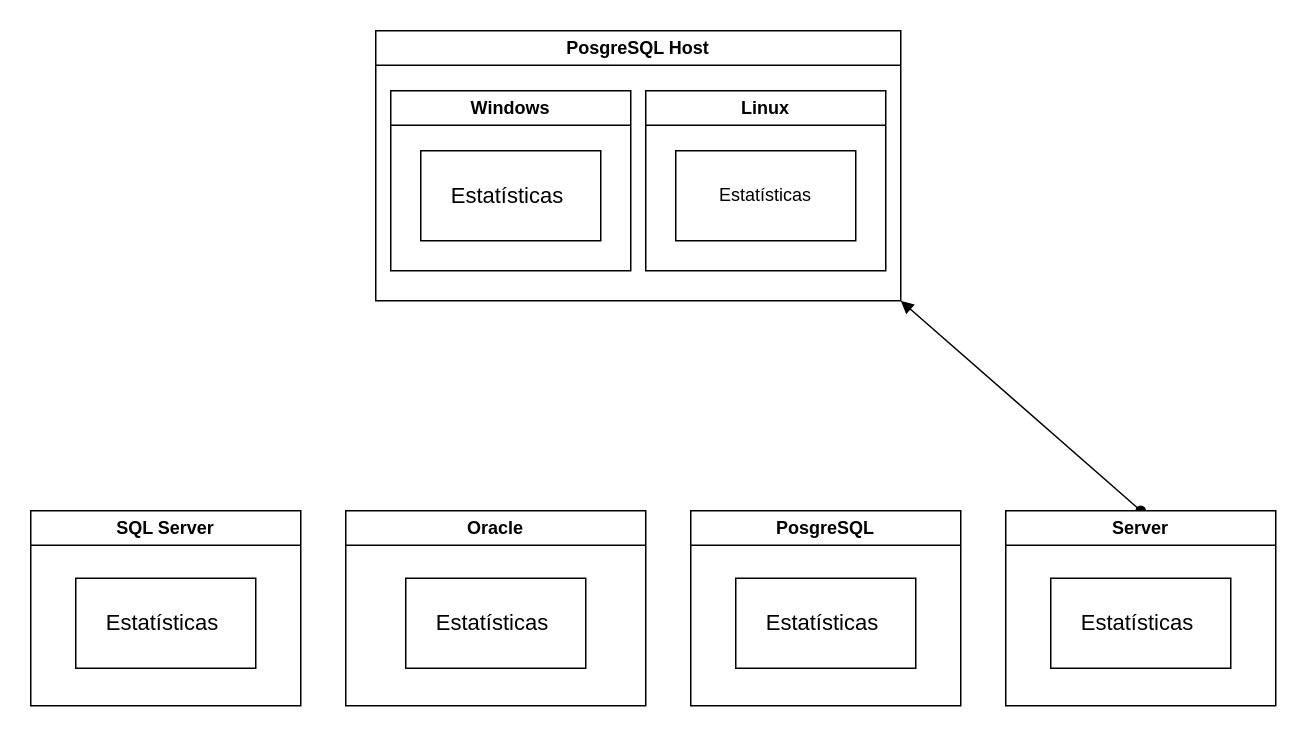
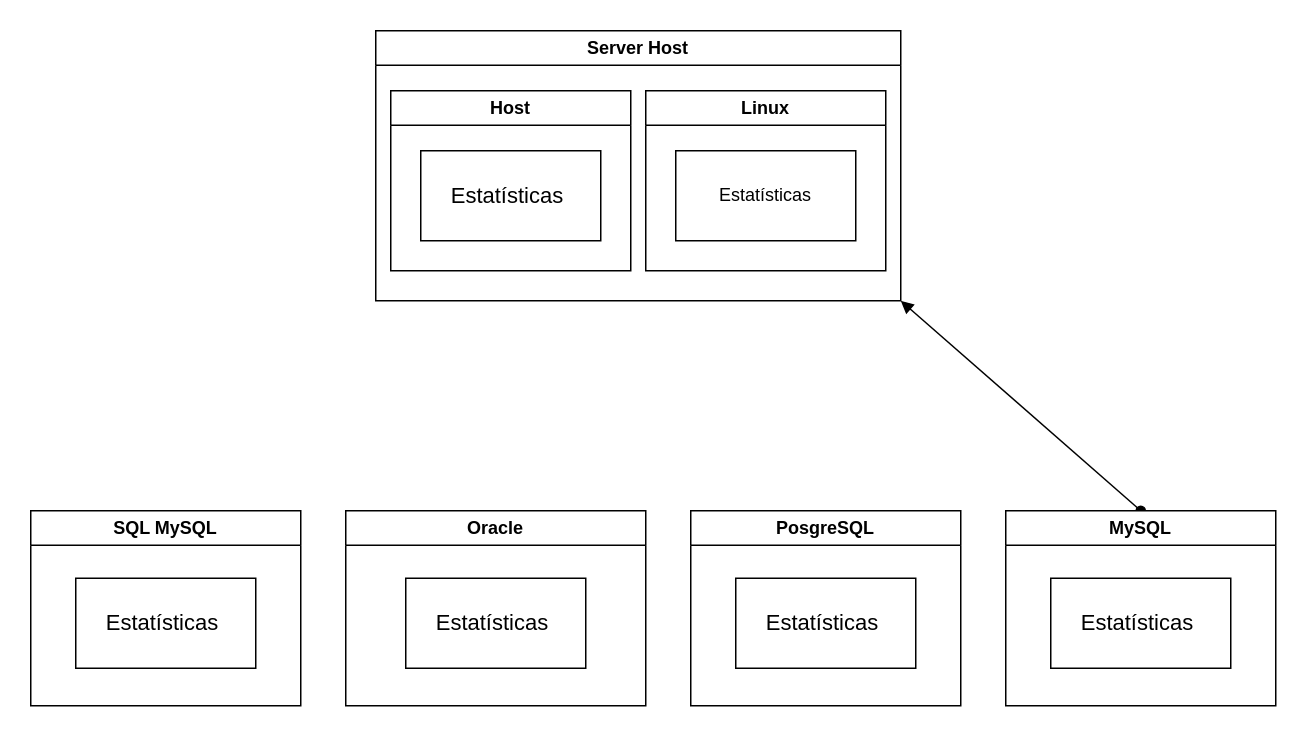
  <mxCell id="0" />
  <mxCell id="1" parent="0" />
- <mxCell id="2" value="PosgreSQL Host" style="swimlane;whiteSpace=wrap;html=1;" parent="1" vertex="1"><mxGeometry x="250" y="20" width="350" height="180" as="geometry" /></mxCell>
- <mxCell id="3" value="Windows" style="swimlane;whiteSpace=wrap;html=1;" parent="2" vertex="1"><mxGeometry x="10" y="40" width="160" height="120" as="geometry" /></mxCell>
+ <mxCell id="2" value="Server Host" style="swimlane;whiteSpace=wrap;html=1;" parent="1" vertex="1"><mxGeometry x="250" y="20" width="350" height="180" as="geometry" /></mxCell>
+ <mxCell id="3" value="Host" style="swimlane;whiteSpace=wrap;html=1;" parent="2" vertex="1"><mxGeometry x="10" y="40" width="160" height="120" as="geometry" /></mxCell>
  <mxCell id="4" value="&lt;span style=&quot;font-size:11.0pt;font-family:&amp;quot;Calibri&amp;quot;,sans-serif;&lt;br/&gt;mso-fareast-font-family:&amp;quot;Times New Roman&amp;quot;;color:black;mso-ansi-language:PT-BR;&lt;br/&gt;mso-fareast-language:PT-BR;mso-bidi-language:AR-SA&quot;&gt;Estatísticas&amp;nbsp;&lt;/span&gt;" style="rounded=0;whiteSpace=wrap;html=1;" parent="3" vertex="1"><mxGeometry x="20" y="40" width="120" height="60" as="geometry" /></mxCell>
  <mxCell id="5" value="Linux" style="swimlane;whiteSpace=wrap;html=1;" parent="2" vertex="1"><mxGeometry x="180" y="40" width="160" height="120" as="geometry" /></mxCell>
  <mxCell id="6" value="&lt;span&gt;Estatísticas&lt;/span&gt;" style="rounded=0;whiteSpace=wrap;html=1;" parent="5" vertex="1"><mxGeometry x="20" y="40" width="120" height="60" as="geometry" /></mxCell>
- <mxCell id="7" value="SQL Server" style="swimlane;whiteSpace=wrap;html=1;" parent="1" vertex="1"><mxGeometry x="20" y="340" width="180" height="130" as="geometry" /></mxCell>
+ <mxCell id="7" value="SQL MySQL" style="swimlane;whiteSpace=wrap;html=1;" parent="1" vertex="1"><mxGeometry x="20" y="340" width="180" height="130" as="geometry" /></mxCell>
  <mxCell id="8" value="&lt;span style=&quot;font-size:11.0pt;font-family:&amp;quot;Calibri&amp;quot;,sans-serif;&lt;br/&gt;mso-fareast-font-family:&amp;quot;Times New Roman&amp;quot;;color:black;mso-ansi-language:PT-BR;&lt;br/&gt;mso-fareast-language:PT-BR;mso-bidi-language:AR-SA&quot;&gt;Estatísticas&amp;nbsp;&lt;/span&gt;" style="rounded=0;whiteSpace=wrap;html=1;" parent="7" vertex="1"><mxGeometry x="30" y="45" width="120" height="60" as="geometry" /></mxCell>
  <mxCell id="9" value="Oracle" style="swimlane;whiteSpace=wrap;html=1;" parent="1" vertex="1"><mxGeometry x="230" y="340" width="200" height="130" as="geometry" /></mxCell>
  <mxCell id="10" value="&lt;span style=&quot;font-size:11.0pt;font-family:&amp;quot;Calibri&amp;quot;,sans-serif;&lt;br/&gt;mso-fareast-font-family:&amp;quot;Times New Roman&amp;quot;;color:black;mso-ansi-language:PT-BR;&lt;br/&gt;mso-fareast-language:PT-BR;mso-bidi-language:AR-SA&quot;&gt;Estatísticas&amp;nbsp;&lt;/span&gt;" style="rounded=0;whiteSpace=wrap;html=1;" parent="9" vertex="1"><mxGeometry x="40" y="45" width="120" height="60" as="geometry" /></mxCell>
  <mxCell id="11" value="PosgreSQL" style="swimlane;whiteSpace=wrap;html=1;" parent="1" vertex="1"><mxGeometry x="460" y="340" width="180" height="130" as="geometry" /></mxCell>
  <mxCell id="12" value="&lt;span style=&quot;font-size:11.0pt;font-family:&amp;quot;Calibri&amp;quot;,sans-serif;&lt;br/&gt;mso-fareast-font-family:&amp;quot;Times New Roman&amp;quot;;color:black;mso-ansi-language:PT-BR;&lt;br/&gt;mso-fareast-language:PT-BR;mso-bidi-language:AR-SA&quot;&gt;Estatísticas&amp;nbsp;&lt;/span&gt;" style="rounded=0;whiteSpace=wrap;html=1;" parent="11" vertex="1"><mxGeometry x="30" y="45" width="120" height="60" as="geometry" /></mxCell>
  <mxCell id="13" style="edgeStyle=none;html=1;entryX=1;entryY=1;entryDx=0;entryDy=0;startArrow=oval;startFill=1;endArrow=block;endFill=1;exitX=0.5;exitY=0;exitDx=0;exitDy=0;" parent="1" source="14" target="2" edge="1"><mxGeometry relative="1" as="geometry" /></mxCell>
- <mxCell id="14" value="Server" style="swimlane;whiteSpace=wrap;html=1;" parent="1" vertex="1"><mxGeometry x="670" y="340" width="180" height="130" as="geometry" /></mxCell>
+ <mxCell id="14" value="MySQL" style="swimlane;whiteSpace=wrap;html=1;" parent="1" vertex="1"><mxGeometry x="670" y="340" width="180" height="130" as="geometry" /></mxCell>
  <mxCell id="15" value="&lt;span style=&quot;font-size:11.0pt;font-family:&amp;quot;Calibri&amp;quot;,sans-serif;&lt;br/&gt;mso-fareast-font-family:&amp;quot;Times New Roman&amp;quot;;color:black;mso-ansi-language:PT-BR;&lt;br/&gt;mso-fareast-language:PT-BR;mso-bidi-language:AR-SA&quot;&gt;Estatísticas&amp;nbsp;&lt;/span&gt;" style="rounded=0;whiteSpace=wrap;html=1;" parent="14" vertex="1"><mxGeometry x="30" y="45" width="120" height="60" as="geometry" /></mxCell>
